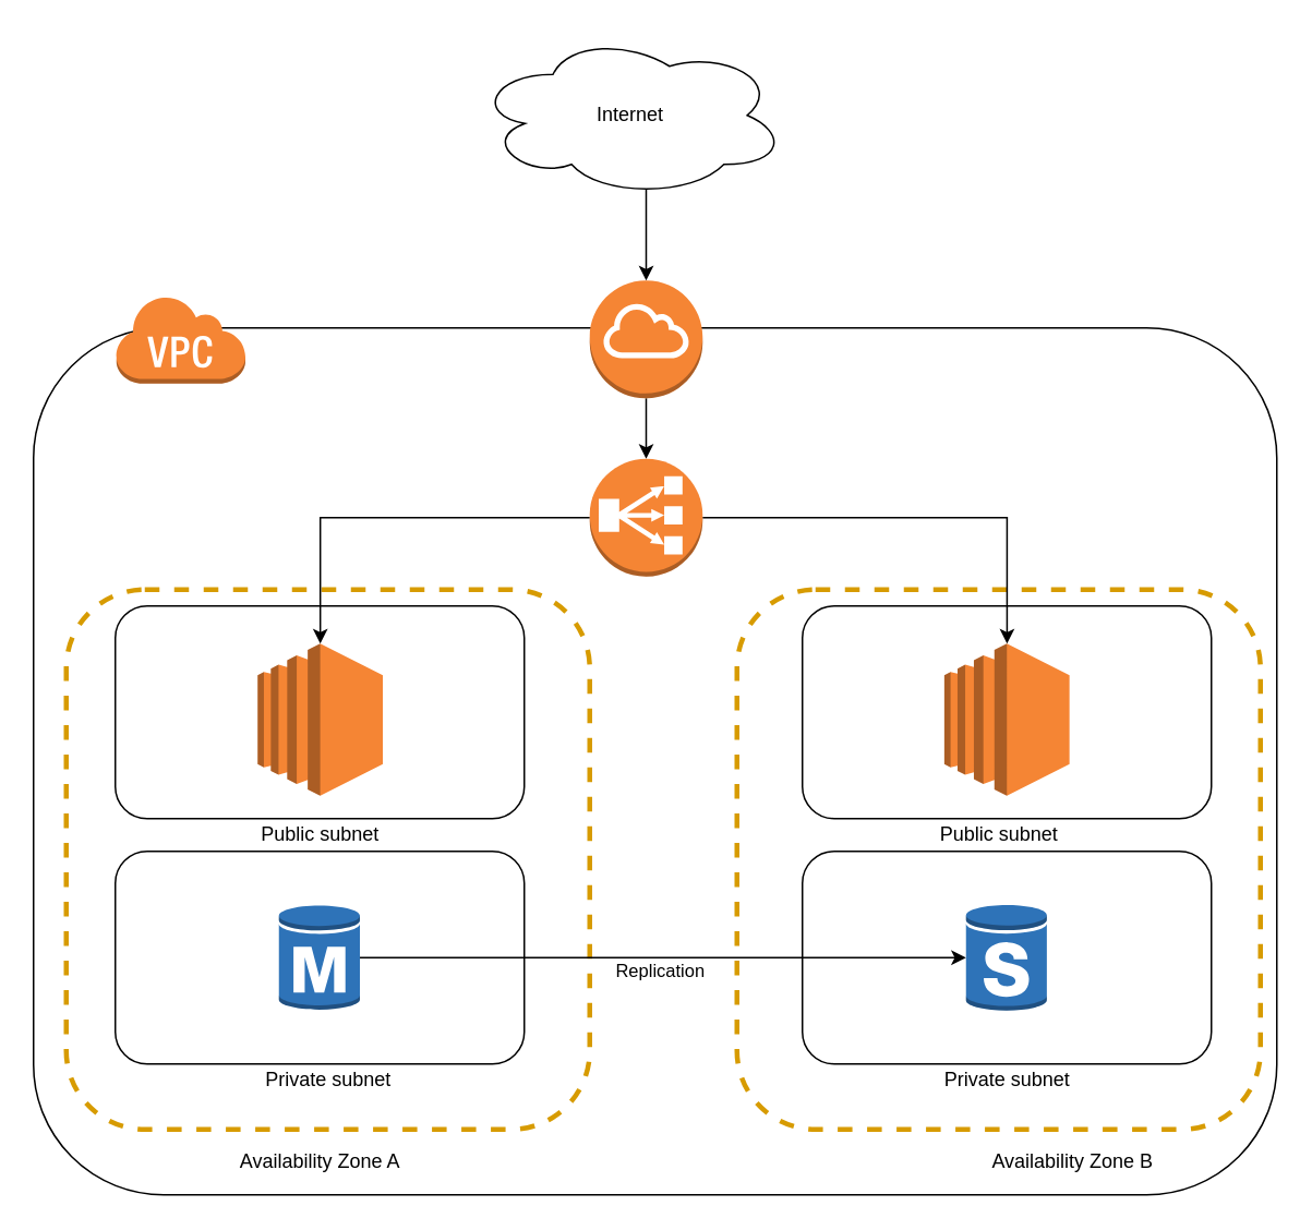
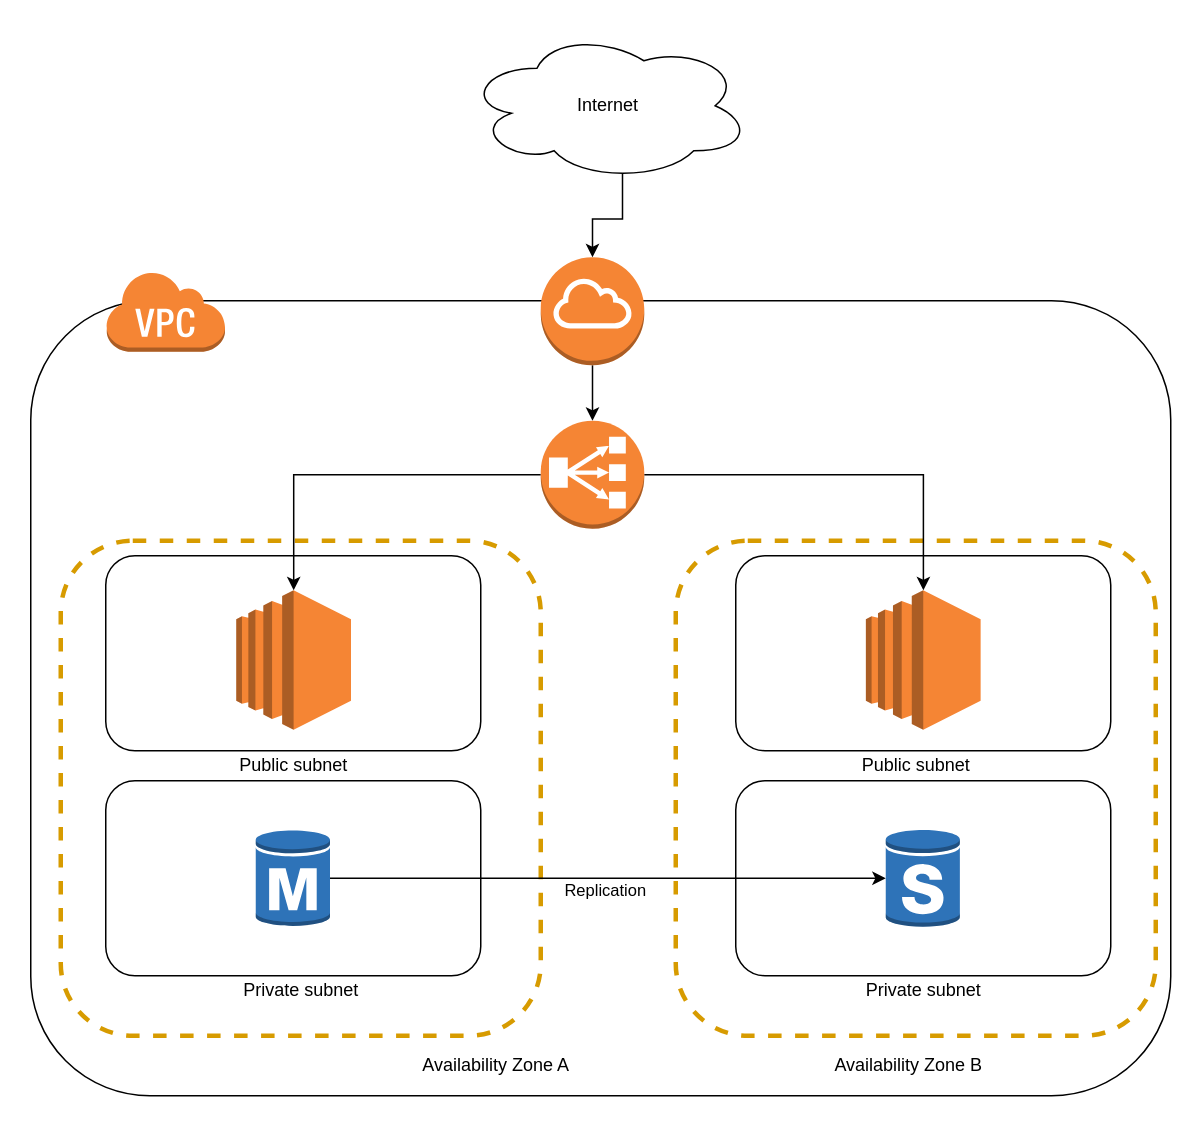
  <mxCell id="0" />
  <mxCell id="1" parent="0" />
  <mxCell id="2" value="" style="rounded=1;whiteSpace=wrap;html=1;" vertex="1" parent="1"><mxGeometry x="20" y="200" width="760" height="530" as="geometry" /></mxCell>
  <mxCell id="3" value="" style="rounded=1;whiteSpace=wrap;html=1;" vertex="1" parent="1"><mxGeometry x="490" y="370" width="250" height="130" as="geometry" /></mxCell>
  <mxCell id="4" value="" style="rounded=1;whiteSpace=wrap;html=1;dashed=1;strokeColor=#d79b00;fillColor=none;strokeWidth=3;" vertex="1" parent="1"><mxGeometry x="450" y="360" width="320" height="330" as="geometry" /></mxCell>
  <mxCell id="5" value="" style="rounded=1;whiteSpace=wrap;html=1;" vertex="1" parent="1"><mxGeometry x="70" y="370" width="250" height="130" as="geometry" /></mxCell>
  <mxCell id="6" value="" style="rounded=1;whiteSpace=wrap;html=1;dashed=1;strokeColor=#d79b00;fillColor=none;strokeWidth=3;shadow=0;" vertex="1" parent="1"><mxGeometry x="40" y="360" width="320" height="330" as="geometry" /></mxCell>
  <mxCell id="7" style="edgeStyle=orthogonalEdgeStyle;rounded=0;orthogonalLoop=1;jettySize=auto;html=1;exitX=0.55;exitY=0.95;exitDx=0;exitDy=0;exitPerimeter=0;" edge="1" parent="1" source="8" target="11"><mxGeometry relative="1" as="geometry" /></mxCell>
- <mxCell id="8" value="Internet" style="ellipse;shape=cloud;whiteSpace=wrap;html=1;" vertex="1" parent="1"><mxGeometry x="290" y="20" width="190" height="100" as="geometry" /></mxCell>
+ <mxCell id="8" value="Internet" style="ellipse;shape=cloud;whiteSpace=wrap;html=1;" vertex="1" parent="1"><mxGeometry x="310" y="20" width="190" height="100" as="geometry" /></mxCell>
  <mxCell id="9" value="" style="outlineConnect=0;dashed=0;verticalLabelPosition=bottom;verticalAlign=top;align=center;html=1;shape=mxgraph.aws3.virtual_private_cloud;fillColor=#F58534;gradientColor=none;" vertex="1" parent="1"><mxGeometry x="70" y="180" width="79.5" height="54" as="geometry" /></mxCell>
  <mxCell id="10" style="edgeStyle=orthogonalEdgeStyle;rounded=0;orthogonalLoop=1;jettySize=auto;html=1;" edge="1" parent="1" source="11" target="14"><mxGeometry relative="1" as="geometry" /></mxCell>
  <mxCell id="11" value="&lt;div&gt;&lt;br&gt;&lt;/div&gt;" style="outlineConnect=0;dashed=0;verticalLabelPosition=bottom;verticalAlign=top;align=center;html=1;shape=mxgraph.aws3.internet_gateway;fillColor=#F58534;gradientColor=none;" vertex="1" parent="1"><mxGeometry x="360" y="171" width="69" height="72" as="geometry" /></mxCell>
  <mxCell id="12" style="edgeStyle=orthogonalEdgeStyle;rounded=0;orthogonalLoop=1;jettySize=auto;html=1;" edge="1" parent="1" source="14" target="19"><mxGeometry relative="1" as="geometry" /></mxCell>
  <mxCell id="13" style="edgeStyle=orthogonalEdgeStyle;rounded=0;orthogonalLoop=1;jettySize=auto;html=1;" edge="1" parent="1" source="14" target="20"><mxGeometry relative="1" as="geometry" /></mxCell>
  <mxCell id="14" value="" style="outlineConnect=0;dashed=0;verticalLabelPosition=bottom;verticalAlign=top;align=center;html=1;shape=mxgraph.aws3.classic_load_balancer;fillColor=#F58534;gradientColor=none;" vertex="1" parent="1"><mxGeometry x="360" y="280" width="69" height="72" as="geometry" /></mxCell>
  <mxCell id="15" value="" style="rounded=1;whiteSpace=wrap;html=1;" vertex="1" parent="1"><mxGeometry x="70" y="520" width="250" height="130" as="geometry" /></mxCell>
  <mxCell id="16" value="" style="rounded=1;whiteSpace=wrap;html=1;" vertex="1" parent="1"><mxGeometry x="490" y="520" width="250" height="130" as="geometry" /></mxCell>
- <mxCell id="17" value="Availability Zone A" style="text;html=1;strokeColor=none;fillColor=none;align=center;verticalAlign=middle;whiteSpace=wrap;rounded=0;dashed=1;" vertex="1" parent="1"><mxGeometry x="117.75" y="700" width="155" height="20" as="geometry" /></mxCell>
- <mxCell id="18" value="Availability Zone B" style="text;html=1;strokeColor=none;fillColor=none;align=center;verticalAlign=middle;whiteSpace=wrap;rounded=0;dashed=1;" vertex="1" parent="1"><mxGeometry x="577.5" y="700" width="155" height="20" as="geometry" /></mxCell>
+ <mxCell id="17" value="Availability Zone A" style="text;html=1;strokeColor=none;fillColor=none;align=center;verticalAlign=middle;whiteSpace=wrap;rounded=0;dashed=1;" vertex="1" parent="1"><mxGeometry x="252.75" y="700" width="155" height="20" as="geometry" /></mxCell>
+ <mxCell id="18" value="Availability Zone B" style="text;html=1;strokeColor=none;fillColor=none;align=center;verticalAlign=middle;whiteSpace=wrap;rounded=0;dashed=1;" vertex="1" parent="1"><mxGeometry x="527.5" y="700" width="155" height="20" as="geometry" /></mxCell>
  <mxCell id="19" value="" style="outlineConnect=0;dashed=0;verticalLabelPosition=bottom;verticalAlign=top;align=center;html=1;shape=mxgraph.aws3.ec2;fillColor=#F58534;gradientColor=none;strokeWidth=3;" vertex="1" parent="1"><mxGeometry x="157" y="393" width="76.5" height="93" as="geometry" /></mxCell>
  <mxCell id="20" value="" style="outlineConnect=0;dashed=0;verticalLabelPosition=bottom;verticalAlign=top;align=center;html=1;shape=mxgraph.aws3.ec2;fillColor=#F58534;gradientColor=none;strokeWidth=3;" vertex="1" parent="1"><mxGeometry x="576.75" y="393" width="76.5" height="93" as="geometry" /></mxCell>
  <mxCell id="21" value="Public subnet" style="text;html=1;strokeColor=none;fillColor=none;align=center;verticalAlign=middle;whiteSpace=wrap;rounded=0;dashed=1;" vertex="1" parent="1"><mxGeometry x="132.5" y="500" width="125" height="20" as="geometry" /></mxCell>
  <mxCell id="22" value="Public subnet" style="text;html=1;strokeColor=none;fillColor=none;align=center;verticalAlign=middle;whiteSpace=wrap;rounded=0;dashed=1;" vertex="1" parent="1"><mxGeometry x="547.5" y="500" width="125" height="20" as="geometry" /></mxCell>
  <mxCell id="23" value="Private subnet" style="text;html=1;strokeColor=none;fillColor=none;align=center;verticalAlign=middle;whiteSpace=wrap;rounded=0;dashed=1;" vertex="1" parent="1"><mxGeometry x="137.5" y="650" width="125" height="20" as="geometry" /></mxCell>
  <mxCell id="24" value="Private subnet" style="text;html=1;strokeColor=none;fillColor=none;align=center;verticalAlign=middle;whiteSpace=wrap;rounded=0;dashed=1;" vertex="1" parent="1"><mxGeometry x="552.5" y="650" width="125" height="20" as="geometry" /></mxCell>
  <mxCell id="25" style="edgeStyle=orthogonalEdgeStyle;rounded=0;orthogonalLoop=1;jettySize=auto;html=1;" edge="1" parent="1" source="27" target="28"><mxGeometry relative="1" as="geometry" /></mxCell>
  <mxCell id="26" value="Replication" style="edgeLabel;html=1;align=center;verticalAlign=middle;resizable=0;points=[];" vertex="1" connectable="0" parent="25"><mxGeometry x="0.092" y="-3" relative="1" as="geometry"><mxPoint x="-19.36" y="4" as="offset" /></mxGeometry></mxCell>
  <mxCell id="27" value="" style="outlineConnect=0;dashed=0;verticalLabelPosition=bottom;verticalAlign=top;align=center;html=1;shape=mxgraph.aws3.rds_db_instance;fillColor=#2E73B8;gradientColor=none;strokeWidth=3;" vertex="1" parent="1"><mxGeometry x="170" y="552" width="49.5" height="66" as="geometry" /></mxCell>
  <mxCell id="28" value="" style="outlineConnect=0;dashed=0;verticalLabelPosition=bottom;verticalAlign=top;align=center;html=1;shape=mxgraph.aws3.rds_db_instance_standby_multi_az;fillColor=#2E73B8;gradientColor=none;strokeWidth=3;" vertex="1" parent="1"><mxGeometry x="590" y="552" width="49.5" height="66" as="geometry" /></mxCell>
